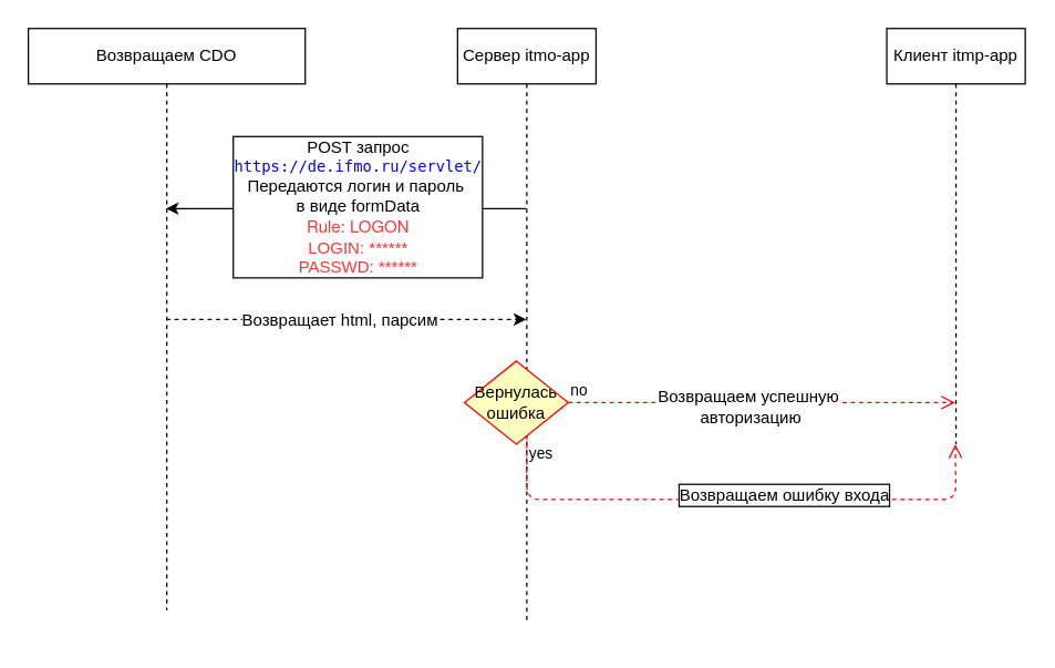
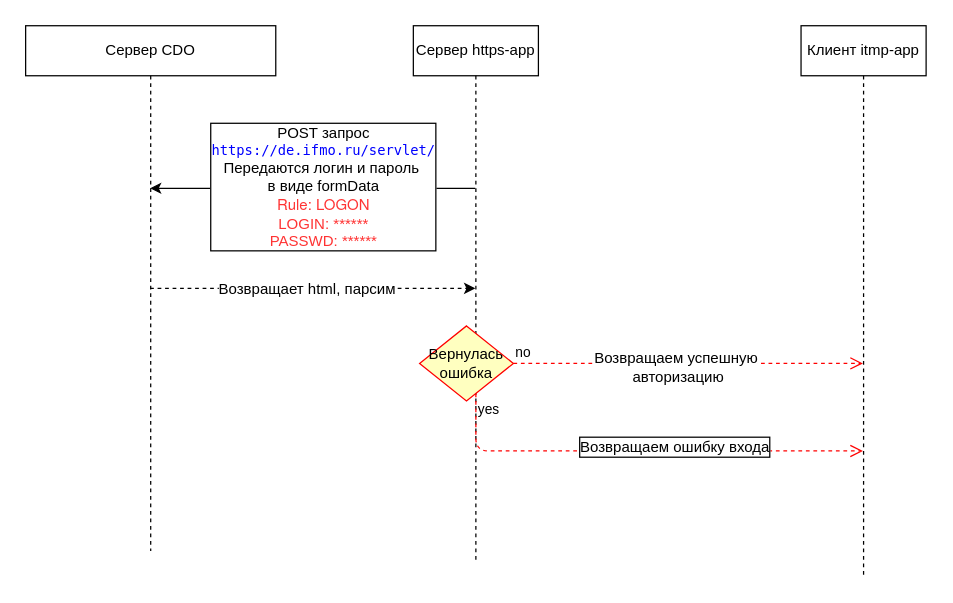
  <mxCell id="0" />
  <mxCell id="1" parent="0" />
  <mxCell id="2" style="edgeStyle=orthogonalEdgeStyle;rounded=0;orthogonalLoop=1;jettySize=auto;html=1;dashed=1;" edge="1" parent="1" source="4" target="8"><mxGeometry relative="1" as="geometry"><Array as="points"><mxPoint x="220" y="250" /><mxPoint x="220" y="250" /></Array></mxGeometry></mxCell>
  <mxCell id="3" value="Возвращает html, парсим" style="text;html=1;align=center;verticalAlign=middle;resizable=0;points=[];labelBackgroundColor=#ffffff;" vertex="1" connectable="0" parent="2"><mxGeometry x="-0.029" y="-1" relative="1" as="geometry"><mxPoint x="-1" y="-1" as="offset" /></mxGeometry></mxCell>
- <mxCell id="4" value="Возвращаем CDO" style="shape=umlLifeline;perimeter=lifelinePerimeter;whiteSpace=wrap;html=1;container=1;collapsible=0;recursiveResize=0;outlineConnect=0;" parent="1" vertex="1"><mxGeometry x="20" y="20" width="200" height="420" as="geometry" /></mxCell>
+ <mxCell id="4" value="Сервер CDO" style="shape=umlLifeline;perimeter=lifelinePerimeter;whiteSpace=wrap;html=1;container=1;collapsible=0;recursiveResize=0;outlineConnect=0;" parent="1" vertex="1"><mxGeometry x="20" y="20" width="200" height="420" as="geometry" /></mxCell>
  <mxCell id="5" style="edgeStyle=orthogonalEdgeStyle;rounded=0;orthogonalLoop=1;jettySize=auto;html=1;" parent="1" source="8" target="4" edge="1"><mxGeometry relative="1" as="geometry"><Array as="points"><mxPoint x="230" y="150" /><mxPoint x="230" y="150" /></Array></mxGeometry></mxCell>
  <mxCell id="6" value="&lt;span style=&quot;color: rgba(0 , 0 , 0 , 0) ; font-family: monospace ; font-size: 0px ; background-color: rgb(248 , 249 , 250)&quot;&gt;%3CmxGraphModel%3E%3Croot%3E%3CmxCell%20id%3D%220%22%2F%3E%3CmxCell%20id%3D%221%22%20parent%3D%220%22%2F%3E%3CmxCell%20id%3D%222%22%20value%3D%22POST%20%D0%B7%D0%B0%D0%BF%D1%80%D0%BE%D1%81%26lt%3Bbr%26gt%3B%26lt%3Bfont%20color%3D%26quot%3B%230000ff%26quot%3B%26gt%3B%26lt%3Bspan%20style%3D%26quot%3Bfont-family%3A%20%26amp%3B%2334%3Bmenlo%26amp%3B%2334%3B%20%2C%20monospace%20%3B%20font-size%3A%2011px%20%3B%20text-align%3A%20left%20%3B%20white-space%3A%20pre-wrap%26quot%3B%26gt%3Bhttps%3A%2F%2Fde.ifmo.ru%2Fservlet%2F%26lt%3B%2Fspan%26gt%3B%26lt%3Bbr%26gt%3B%26lt%3B%2Ffont%26gt%3B%D0%9F%D0%B5%D1%80%D0%B5%D0%B4%D0%B0%D1%8E%D1%82%D1%81%D1%8F%20%D0%BB%D0%BE%D0%B3%D0%B8%D0%BD%20%D0%B8%20%D0%BF%D0%B0%D1%80%D0%BE%D0%BB%D1%8C%26amp%3Bnbsp%3B%26lt%3Bbr%26gt%3B%D0%B2%20%D0%B2%D0%B8%D0%B4%D0%B5%20formData%26lt%3Bbr%26gt%3B%26lt%3Bfont%20color%3D%26quot%3B%23ff3333%26quot%3B%26gt%3B%26lt%3Bspan%20style%3D%26quot%3Bfont-family%3A%20%26amp%3B%2334%3B.sfnsdisplay-regular%26amp%3B%2334%3B%20%2C%20%26amp%3B%2334%3Bhelvetica%20neue%26amp%3B%2334%3B%20%2C%20%26amp%3B%2334%3Blucida%20grande%26amp%3B%2334%3B%20%2C%20sans-serif%20%3B%20text-align%3A%20left%20%3B%20white-space%3A%20pre-wrap%26quot%3B%26gt%3BRule%3A%20LOGON%26lt%3Bbr%2F%26gt%3B%26lt%3B%2Fspan%26gt%3BLOGIN%3A%20******%26lt%3Bbr%26gt%3BPASSWD%3A%20******%26lt%3B%2Ffont%26gt%3B%22%20style%3D%22text%3Bhtml%3D1%3Balign%3Dcenter%3BverticalAlign%3Dmiddle%3Bresizable%3D0%3Bpoints%3D%5B%5D%3BlabelBackgroundColor%3D%23ffffff%3BlabelBorderColor%3D%23000000%3B%22%20vertex%3D%221%22%20connectable%3D%220%22%20parent%3D%221%22%3E%3CmxGeometry%20x%3D%22573%22%20y%3D%22250%22%20as%3D%22geometry%22%3E%3CmxPoint%20x%3D%22-15.5%22%20y%3D%223%22%20as%3D%22offset%22%2F%3E%3C%2FmxGeometry%3E%3C%2FmxCell%3E%3C%2Froot%3E%3C%2FmxGraphModel%3E&lt;/span&gt;" style="text;html=1;align=center;verticalAlign=middle;resizable=0;points=[];labelBackgroundColor=#ffffff;" vertex="1" connectable="0" parent="5"><mxGeometry x="0.029" y="-46" relative="1" as="geometry"><mxPoint x="46" y="43" as="offset" /></mxGeometry></mxCell>
  <mxCell id="7" value="POST запрос&lt;br&gt;&lt;font color=&quot;#0000ff&quot;&gt;&lt;span style=&quot;font-family: &amp;#34;menlo&amp;#34; , monospace ; font-size: 11px ; text-align: left ; white-space: pre-wrap&quot;&gt;https://de.ifmo.ru/servlet/&lt;/span&gt;&lt;br&gt;&lt;/font&gt;Передаются логин и пароль&amp;nbsp;&lt;br&gt;в виде formData&lt;br&gt;&lt;font color=&quot;#ff3333&quot;&gt;&lt;span style=&quot;font-family: &amp;#34;.sfnsdisplay-regular&amp;#34; , &amp;#34;helvetica neue&amp;#34; , &amp;#34;lucida grande&amp;#34; , sans-serif ; text-align: left ; white-space: pre-wrap&quot;&gt;Rule: LOGON&lt;br&gt;&lt;/span&gt;LOGIN: ******&lt;br&gt;PASSWD: ******&lt;/font&gt;" style="text;html=1;align=center;verticalAlign=middle;resizable=0;points=[];labelBackgroundColor=#ffffff;labelBorderColor=#000000;" vertex="1" connectable="0" parent="5"><mxGeometry x="0.093" y="-34" relative="1" as="geometry"><mxPoint x="19.5" y="32" as="offset" /></mxGeometry></mxCell>
- <mxCell id="8" value="&lt;span style=&quot;white-space: nowrap&quot;&gt;Сервер itmo-app&lt;/span&gt;" style="shape=umlLifeline;perimeter=lifelinePerimeter;whiteSpace=wrap;html=1;container=1;collapsible=0;recursiveResize=0;outlineConnect=0;" parent="1" vertex="1"><mxGeometry x="330" y="20" width="100" height="430" as="geometry" /></mxCell>
+ <mxCell id="8" value="&lt;span style=&quot;white-space: nowrap&quot;&gt;Сервер https-app&lt;/span&gt;" style="shape=umlLifeline;perimeter=lifelinePerimeter;whiteSpace=wrap;html=1;container=1;collapsible=0;recursiveResize=0;outlineConnect=0;" parent="1" vertex="1"><mxGeometry x="330" y="20" width="100" height="430" as="geometry" /></mxCell>
  <mxCell id="9" value="Вернулась ошибка" style="rhombus;whiteSpace=wrap;html=1;fillColor=#ffffc0;strokeColor=#ff0000;" vertex="1" parent="8"><mxGeometry x="5" y="240" width="75" height="60" as="geometry" /></mxCell>
- <mxCell id="10" value="&lt;span style=&quot;white-space: nowrap&quot;&gt;Клиент itmp-app&lt;/span&gt;" style="shape=umlLifeline;perimeter=lifelinePerimeter;whiteSpace=wrap;html=1;container=1;collapsible=0;recursiveResize=0;outlineConnect=0;" parent="1" vertex="1"><mxGeometry x="640" y="20" width="100" height="300" as="geometry" /></mxCell>
+ <mxCell id="10" value="&lt;span style=&quot;white-space: nowrap&quot;&gt;Клиент itmp-app&lt;/span&gt;" style="shape=umlLifeline;perimeter=lifelinePerimeter;whiteSpace=wrap;html=1;container=1;collapsible=0;recursiveResize=0;outlineConnect=0;" parent="1" vertex="1"><mxGeometry x="640" y="20" width="100" height="440" as="geometry" /></mxCell>
  <mxCell id="11" value="no" style="edgeStyle=orthogonalEdgeStyle;html=1;align=left;verticalAlign=bottom;endArrow=open;endSize=8;strokeColor=#ff0000;dashed=1;" edge="1" source="9" parent="1" target="10"><mxGeometry x="-1" relative="1" as="geometry"><mxPoint x="520" y="290" as="targetPoint" /><Array as="points"><mxPoint x="610" y="290" /><mxPoint x="610" y="290" /></Array></mxGeometry></mxCell>
  <mxCell id="12" value="Возвращаем успешную&lt;br&gt;&amp;nbsp;авторизацию" style="text;html=1;align=center;verticalAlign=middle;resizable=0;points=[];labelBackgroundColor=#ffffff;" vertex="1" connectable="0" parent="11"><mxGeometry x="0.399" y="-67" relative="1" as="geometry"><mxPoint x="-67" y="-65" as="offset" /></mxGeometry></mxCell>
  <mxCell id="13" value="yes" style="edgeStyle=orthogonalEdgeStyle;html=1;align=left;verticalAlign=top;endArrow=open;endSize=8;strokeColor=#ff0000;dashed=1;" edge="1" source="9" parent="1" target="10"><mxGeometry x="-1" relative="1" as="geometry"><mxPoint x="630" y="350" as="targetPoint" /><Array as="points"><mxPoint x="380" y="360" /></Array></mxGeometry></mxCell>
  <mxCell id="14" value="Возвращаем ошибку входа" style="text;html=1;align=center;verticalAlign=middle;resizable=0;points=[];labelBackgroundColor=#ffffff;labelBorderColor=#000000;" vertex="1" connectable="0" parent="13"><mxGeometry x="0.327" y="4" relative="1" as="geometry"><mxPoint x="-32" as="offset" /></mxGeometry></mxCell>
